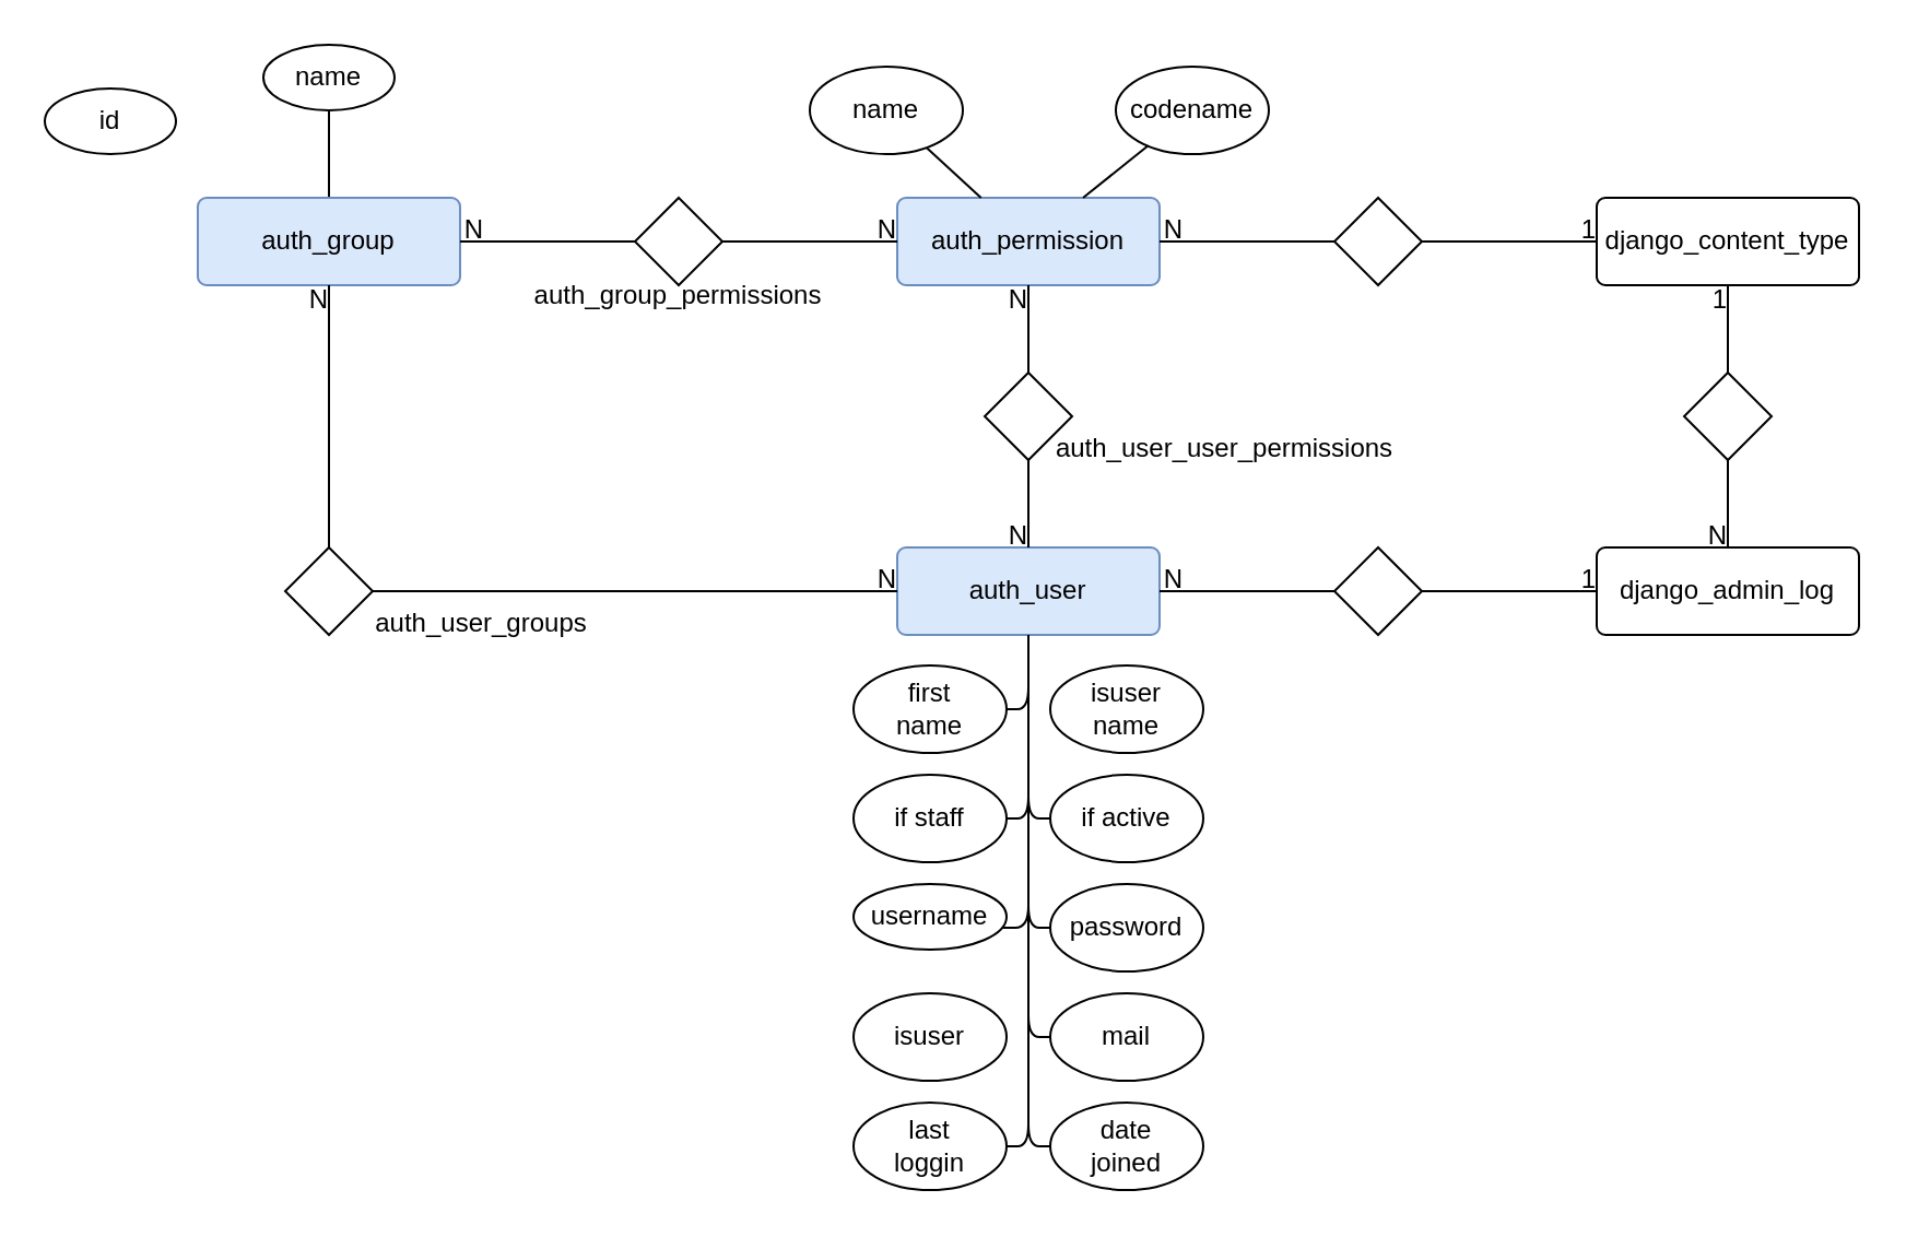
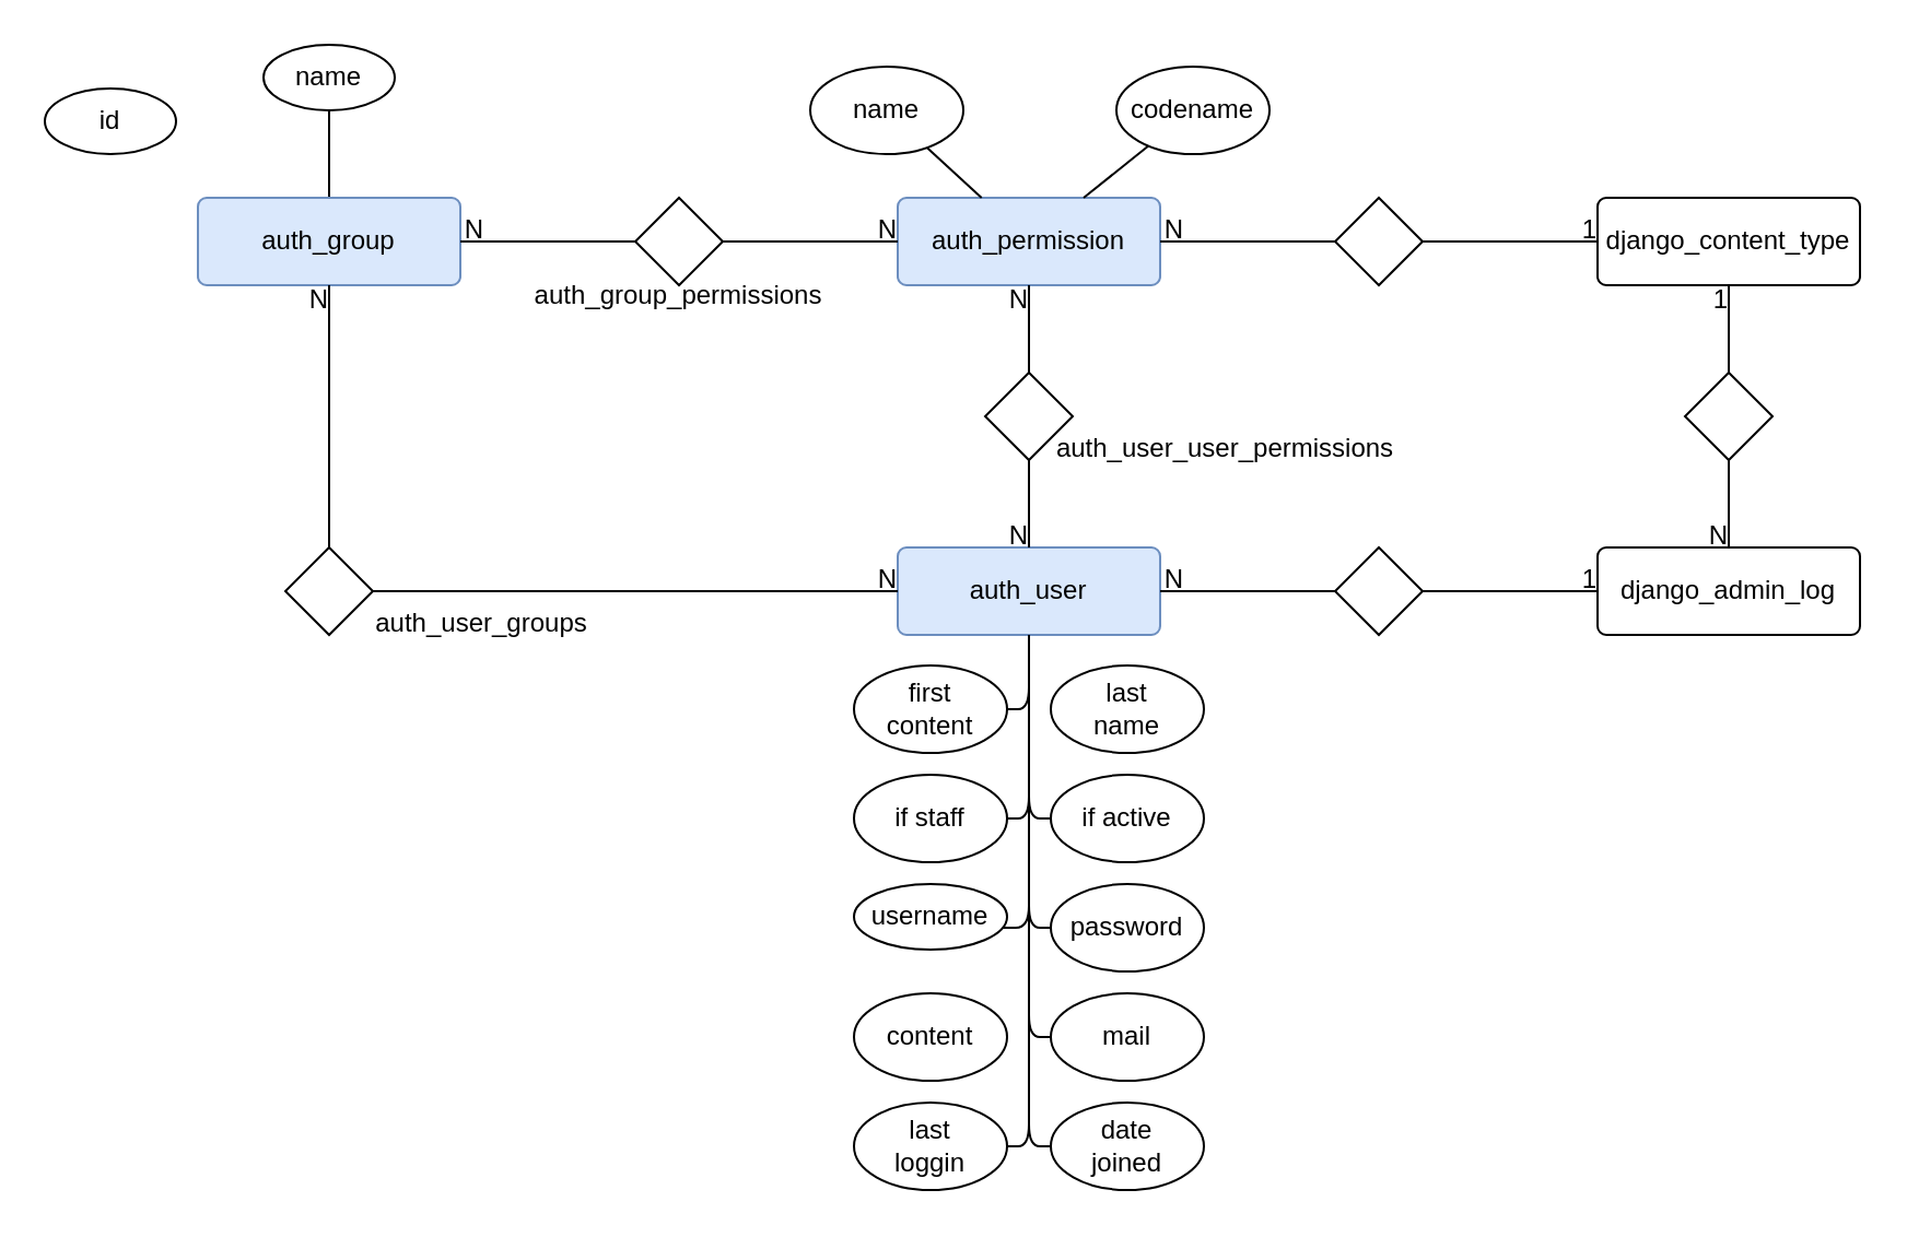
  <mxCell id="0" />
  <mxCell id="1" parent="0" />
  <mxCell id="2" value="auth_user" style="rounded=1;arcSize=10;whiteSpace=wrap;html=1;align=center;fillColor=#dae8fc;strokeColor=#6c8ebf;" parent="1" vertex="1"><mxGeometry x="410" y="250" width="120" height="40" as="geometry" /></mxCell>
  <mxCell id="3" value="" style="shape=rhombus;perimeter=rhombusPerimeter;whiteSpace=wrap;html=1;align=center;" parent="1" vertex="1"><mxGeometry x="290" y="90" width="40" height="40" as="geometry" /></mxCell>
  <mxCell id="4" value="auth_permission" style="rounded=1;arcSize=10;whiteSpace=wrap;html=1;align=center;fillColor=#dae8fc;strokeColor=#6c8ebf;" parent="1" vertex="1"><mxGeometry x="410" y="90" width="120" height="40" as="geometry" /></mxCell>
  <mxCell id="5" style="edgeStyle=none;html=1;exitX=0.5;exitY=0;exitDx=0;exitDy=0;endArrow=none;endFill=0;" edge="1" parent="1" source="6" target="41"><mxGeometry relative="1" as="geometry" /></mxCell>
  <mxCell id="6" value="auth_group" style="rounded=1;arcSize=10;whiteSpace=wrap;html=1;align=center;fillColor=#dae8fc;strokeColor=#6c8ebf;" parent="1" vertex="1"><mxGeometry x="90" y="90" width="120" height="40" as="geometry" /></mxCell>
  <mxCell id="7" value="" style="endArrow=none;html=1;rounded=0;shadow=0;labelBackgroundColor=none;labelBorderColor=none;sketch=0;" parent="1" source="3" target="6" edge="1"><mxGeometry relative="1" as="geometry"><mxPoint x="450" y="310" as="sourcePoint" /><mxPoint x="530" y="370" as="targetPoint" /></mxGeometry></mxCell>
  <mxCell id="8" value="N" style="resizable=0;html=1;align=right;verticalAlign=bottom;rounded=0;shadow=0;labelBorderColor=none;sketch=0;" parent="7" connectable="0" vertex="1"><mxGeometry x="1" relative="1" as="geometry"><mxPoint x="11" y="3" as="offset" /></mxGeometry></mxCell>
  <mxCell id="9" value="" style="endArrow=none;html=1;rounded=0;shadow=0;labelBackgroundColor=none;labelBorderColor=none;sketch=0;align=center;verticalAlign=top;" parent="1" source="3" target="4" edge="1"><mxGeometry relative="1" as="geometry"><mxPoint x="580" y="260" as="sourcePoint" /><mxPoint x="660" y="360" as="targetPoint" /></mxGeometry></mxCell>
  <mxCell id="10" value="N" style="resizable=0;html=1;align=right;verticalAlign=bottom;rounded=0;shadow=0;labelBorderColor=none;sketch=0;" parent="9" connectable="0" vertex="1"><mxGeometry x="1" relative="1" as="geometry"><mxPoint y="3" as="offset" /></mxGeometry></mxCell>
  <mxCell id="11" value="" style="shape=rhombus;perimeter=rhombusPerimeter;whiteSpace=wrap;html=1;align=center;" parent="1" vertex="1"><mxGeometry x="450" y="170" width="40" height="40" as="geometry" /></mxCell>
  <mxCell id="12" value="" style="endArrow=none;html=1;rounded=0;shadow=0;labelBackgroundColor=none;labelBorderColor=none;sketch=0;align=center;verticalAlign=top;" parent="1" source="11" target="4" edge="1"><mxGeometry relative="1" as="geometry"><mxPoint x="300" y="120" as="sourcePoint" /><mxPoint x="340" y="120" as="targetPoint" /></mxGeometry></mxCell>
  <mxCell id="13" value="N" style="resizable=0;html=1;align=right;verticalAlign=bottom;rounded=0;shadow=0;labelBorderColor=none;sketch=0;" parent="12" connectable="0" vertex="1"><mxGeometry x="1" relative="1" as="geometry"><mxPoint y="15" as="offset" /></mxGeometry></mxCell>
  <mxCell id="14" value="" style="endArrow=none;html=1;rounded=0;shadow=0;labelBackgroundColor=none;labelBorderColor=none;sketch=0;align=center;verticalAlign=top;" parent="1" source="11" target="2" edge="1"><mxGeometry relative="1" as="geometry"><mxPoint x="310" y="130" as="sourcePoint" /><mxPoint x="350" y="130" as="targetPoint" /></mxGeometry></mxCell>
  <mxCell id="15" value="N" style="resizable=0;html=1;align=right;verticalAlign=bottom;rounded=0;shadow=0;labelBorderColor=none;sketch=0;" parent="14" connectable="0" vertex="1"><mxGeometry x="1" relative="1" as="geometry"><mxPoint y="3" as="offset" /></mxGeometry></mxCell>
  <mxCell id="16" value="" style="shape=rhombus;perimeter=rhombusPerimeter;whiteSpace=wrap;html=1;align=center;" parent="1" vertex="1"><mxGeometry x="130" y="250" width="40" height="40" as="geometry" /></mxCell>
  <mxCell id="17" value="" style="endArrow=none;html=1;rounded=0;shadow=0;labelBackgroundColor=none;labelBorderColor=none;sketch=0;align=center;verticalAlign=top;" parent="1" source="16" target="6" edge="1"><mxGeometry relative="1" as="geometry"><mxPoint x="400" y="180" as="sourcePoint" /><mxPoint x="400" y="140" as="targetPoint" /></mxGeometry></mxCell>
  <mxCell id="18" value="N" style="resizable=0;html=1;align=right;verticalAlign=bottom;rounded=0;shadow=0;labelBorderColor=none;sketch=0;" parent="17" connectable="0" vertex="1"><mxGeometry x="1" relative="1" as="geometry"><mxPoint y="15" as="offset" /></mxGeometry></mxCell>
  <mxCell id="19" value="" style="endArrow=none;html=1;rounded=0;shadow=0;labelBackgroundColor=none;labelBorderColor=none;sketch=0;align=center;verticalAlign=top;" parent="1" source="16" target="2" edge="1"><mxGeometry relative="1" as="geometry"><mxPoint x="300" y="120" as="sourcePoint" /><mxPoint x="340" y="120" as="targetPoint" /></mxGeometry></mxCell>
  <mxCell id="20" value="N" style="resizable=0;html=1;align=right;verticalAlign=bottom;rounded=0;shadow=0;labelBorderColor=none;sketch=0;" parent="19" connectable="0" vertex="1"><mxGeometry x="1" relative="1" as="geometry"><mxPoint y="3" as="offset" /></mxGeometry></mxCell>
  <mxCell id="21" value="auth_group_permissions" style="text;html=1;strokeColor=none;fillColor=none;align=center;verticalAlign=middle;whiteSpace=wrap;rounded=0;" parent="1" vertex="1"><mxGeometry x="280" y="120" width="60" height="30" as="geometry" /></mxCell>
  <mxCell id="22" value="auth_user_user_permissions" style="text;html=1;strokeColor=none;fillColor=none;align=center;verticalAlign=middle;whiteSpace=wrap;rounded=0;" parent="1" vertex="1"><mxGeometry x="530" y="190" width="60" height="30" as="geometry" /></mxCell>
  <mxCell id="23" value="auth_user_groups" style="text;html=1;strokeColor=none;fillColor=none;align=center;verticalAlign=middle;whiteSpace=wrap;rounded=0;" parent="1" vertex="1"><mxGeometry x="190" y="270" width="60" height="30" as="geometry" /></mxCell>
  <mxCell id="24" value="django_admin_log" style="rounded=1;arcSize=10;whiteSpace=wrap;html=1;align=center;" parent="1" vertex="1"><mxGeometry x="730" y="250" width="120" height="40" as="geometry" /></mxCell>
  <mxCell id="25" value="django_content_type" style="rounded=1;arcSize=10;whiteSpace=wrap;html=1;align=center;" parent="1" vertex="1"><mxGeometry x="730" y="90" width="120" height="40" as="geometry" /></mxCell>
  <mxCell id="26" value="" style="shape=rhombus;perimeter=rhombusPerimeter;whiteSpace=wrap;html=1;align=center;" parent="1" vertex="1"><mxGeometry x="610" y="90" width="40" height="40" as="geometry" /></mxCell>
  <mxCell id="27" value="" style="shape=rhombus;perimeter=rhombusPerimeter;whiteSpace=wrap;html=1;align=center;" parent="1" vertex="1"><mxGeometry x="610" y="250" width="40" height="40" as="geometry" /></mxCell>
  <mxCell id="28" value="" style="shape=rhombus;perimeter=rhombusPerimeter;whiteSpace=wrap;html=1;align=center;" parent="1" vertex="1"><mxGeometry x="770" y="170" width="40" height="40" as="geometry" /></mxCell>
  <mxCell id="29" value="" style="endArrow=none;html=1;rounded=0;shadow=0;labelBackgroundColor=none;labelBorderColor=none;sketch=0;" parent="1" source="26" target="4" edge="1"><mxGeometry relative="1" as="geometry"><mxPoint x="300" y="120" as="sourcePoint" /><mxPoint x="220" y="120" as="targetPoint" /></mxGeometry></mxCell>
  <mxCell id="30" value="N" style="resizable=0;html=1;align=right;verticalAlign=bottom;rounded=0;shadow=0;labelBorderColor=none;sketch=0;" parent="29" connectable="0" vertex="1"><mxGeometry x="1" relative="1" as="geometry"><mxPoint x="11" y="3" as="offset" /></mxGeometry></mxCell>
  <mxCell id="31" value="" style="endArrow=none;html=1;rounded=0;shadow=0;labelBackgroundColor=none;labelBorderColor=none;sketch=0;" parent="1" source="27" target="2" edge="1"><mxGeometry relative="1" as="geometry"><mxPoint x="620" y="120" as="sourcePoint" /><mxPoint x="540" y="120" as="targetPoint" /></mxGeometry></mxCell>
  <mxCell id="32" value="N" style="resizable=0;html=1;align=right;verticalAlign=bottom;rounded=0;shadow=0;labelBorderColor=none;sketch=0;" parent="31" connectable="0" vertex="1"><mxGeometry x="1" relative="1" as="geometry"><mxPoint x="11" y="3" as="offset" /></mxGeometry></mxCell>
  <mxCell id="33" value="" style="endArrow=none;html=1;rounded=0;shadow=0;labelBackgroundColor=none;labelBorderColor=none;sketch=0;align=center;verticalAlign=top;" parent="1" source="26" target="25" edge="1"><mxGeometry relative="1" as="geometry"><mxPoint x="340" y="120" as="sourcePoint" /><mxPoint x="420" y="120" as="targetPoint" /></mxGeometry></mxCell>
  <mxCell id="34" value="1" style="resizable=0;html=1;align=right;verticalAlign=bottom;rounded=0;shadow=0;labelBorderColor=none;sketch=0;" parent="33" connectable="0" vertex="1"><mxGeometry x="1" relative="1" as="geometry"><mxPoint y="3" as="offset" /></mxGeometry></mxCell>
  <mxCell id="35" value="" style="endArrow=none;html=1;rounded=0;shadow=0;labelBackgroundColor=none;labelBorderColor=none;sketch=0;align=center;verticalAlign=top;" parent="1" source="27" target="24" edge="1"><mxGeometry relative="1" as="geometry"><mxPoint x="660" y="120" as="sourcePoint" /><mxPoint x="740" y="120" as="targetPoint" /></mxGeometry></mxCell>
  <mxCell id="36" value="1" style="resizable=0;html=1;align=right;verticalAlign=bottom;rounded=0;shadow=0;labelBorderColor=none;sketch=0;" parent="35" connectable="0" vertex="1"><mxGeometry x="1" relative="1" as="geometry"><mxPoint y="3" as="offset" /></mxGeometry></mxCell>
  <mxCell id="37" value="" style="endArrow=none;html=1;rounded=0;shadow=0;labelBackgroundColor=none;labelBorderColor=none;sketch=0;align=center;verticalAlign=top;" parent="1" source="28" target="24" edge="1"><mxGeometry relative="1" as="geometry"><mxPoint x="480" y="220" as="sourcePoint" /><mxPoint x="480" y="260" as="targetPoint" /></mxGeometry></mxCell>
  <mxCell id="38" value="N" style="resizable=0;html=1;align=right;verticalAlign=bottom;rounded=0;shadow=0;labelBorderColor=none;sketch=0;" parent="37" connectable="0" vertex="1"><mxGeometry x="1" relative="1" as="geometry"><mxPoint y="3" as="offset" /></mxGeometry></mxCell>
  <mxCell id="39" value="" style="endArrow=none;html=1;rounded=0;shadow=0;labelBackgroundColor=none;labelBorderColor=none;sketch=0;align=center;verticalAlign=top;" parent="1" source="28" target="25" edge="1"><mxGeometry relative="1" as="geometry"><mxPoint x="480" y="180" as="sourcePoint" /><mxPoint x="480" y="140" as="targetPoint" /></mxGeometry></mxCell>
  <mxCell id="40" value="1" style="resizable=0;html=1;align=right;verticalAlign=bottom;rounded=0;shadow=0;labelBorderColor=none;sketch=0;" parent="39" connectable="0" vertex="1"><mxGeometry x="1" relative="1" as="geometry"><mxPoint y="15" as="offset" /></mxGeometry></mxCell>
  <mxCell id="41" value="name" style="ellipse;whiteSpace=wrap;html=1;" vertex="1" parent="1"><mxGeometry x="120" y="20" width="60" height="30" as="geometry" /></mxCell>
  <mxCell id="42" value="id" style="ellipse;whiteSpace=wrap;html=1;" vertex="1" parent="1"><mxGeometry x="20" y="40" width="60" height="30" as="geometry" /></mxCell>
  <mxCell id="43" value="codename" style="ellipse;whiteSpace=wrap;html=1;" vertex="1" parent="1"><mxGeometry x="510" y="30" width="70" height="40" as="geometry" /></mxCell>
  <mxCell id="44" value="name" style="ellipse;whiteSpace=wrap;html=1;" vertex="1" parent="1"><mxGeometry x="370" y="30" width="70" height="40" as="geometry" /></mxCell>
  <mxCell id="45" value="" style="endArrow=none;html=1;" edge="1" parent="1" source="44" target="4"><mxGeometry width="50" height="50" relative="1" as="geometry"><mxPoint x="520" y="120" as="sourcePoint" /><mxPoint x="570" y="70" as="targetPoint" /></mxGeometry></mxCell>
  <mxCell id="46" value="" style="endArrow=none;html=1;" edge="1" parent="1" source="43" target="4"><mxGeometry width="50" height="50" relative="1" as="geometry"><mxPoint x="520" y="120" as="sourcePoint" /><mxPoint x="570" y="70" as="targetPoint" /></mxGeometry></mxCell>
- <mxCell id="47" value="isuser&lt;br&gt;name" style="ellipse;whiteSpace=wrap;html=1;" vertex="1" parent="1"><mxGeometry x="480" y="304" width="70" height="40" as="geometry" /></mxCell>
+ <mxCell id="47" value="last&lt;br&gt;name" style="ellipse;whiteSpace=wrap;html=1;" vertex="1" parent="1"><mxGeometry x="480" y="304" width="70" height="40" as="geometry" /></mxCell>
  <mxCell id="48" value="if active" style="ellipse;whiteSpace=wrap;html=1;" vertex="1" parent="1"><mxGeometry x="480" y="354" width="70" height="40" as="geometry" /></mxCell>
  <mxCell id="49" value="password" style="ellipse;whiteSpace=wrap;html=1;" vertex="1" parent="1"><mxGeometry x="480" y="404" width="70" height="40" as="geometry" /></mxCell>
  <mxCell id="50" value="mail" style="ellipse;whiteSpace=wrap;html=1;" vertex="1" parent="1"><mxGeometry x="480" y="454" width="70" height="40" as="geometry" /></mxCell>
  <mxCell id="51" value="date&lt;br&gt;joined" style="ellipse;whiteSpace=wrap;html=1;" vertex="1" parent="1"><mxGeometry x="480" y="504" width="70" height="40" as="geometry" /></mxCell>
- <mxCell id="52" value="first&lt;br&gt;name" style="ellipse;whiteSpace=wrap;html=1;" vertex="1" parent="1"><mxGeometry x="390" y="304" width="70" height="40" as="geometry" /></mxCell>
+ <mxCell id="52" value="first&lt;br&gt;content" style="ellipse;whiteSpace=wrap;html=1;" vertex="1" parent="1"><mxGeometry x="390" y="304" width="70" height="40" as="geometry" /></mxCell>
  <mxCell id="53" value="if staff" style="ellipse;whiteSpace=wrap;html=1;" vertex="1" parent="1"><mxGeometry x="390" y="354" width="70" height="40" as="geometry" /></mxCell>
  <mxCell id="54" value="username" style="ellipse;whiteSpace=wrap;html=1;" vertex="1" parent="1"><mxGeometry x="390" y="404" width="70" height="30" as="geometry" /></mxCell>
- <mxCell id="55" value="isuser" style="ellipse;whiteSpace=wrap;html=1;" vertex="1" parent="1"><mxGeometry x="390" y="454" width="70" height="40" as="geometry" /></mxCell>
+ <mxCell id="55" value="content" style="ellipse;whiteSpace=wrap;html=1;" vertex="1" parent="1"><mxGeometry x="390" y="454" width="70" height="40" as="geometry" /></mxCell>
  <mxCell id="56" value="last&lt;br&gt;loggin" style="ellipse;whiteSpace=wrap;html=1;" vertex="1" parent="1"><mxGeometry x="390" y="504" width="70" height="40" as="geometry" /></mxCell>
  <mxCell id="57" value="" style="endArrow=none;html=1;edgeStyle=orthogonalEdgeStyle;" edge="1" parent="1" source="48" target="2"><mxGeometry width="50" height="50" relative="1" as="geometry"><mxPoint x="525" y="340" as="sourcePoint" /><mxPoint x="480" y="300" as="targetPoint" /><Array as="points"><mxPoint x="470" y="374" /></Array></mxGeometry></mxCell>
  <mxCell id="58" value="" style="endArrow=none;html=1;edgeStyle=orthogonalEdgeStyle;" edge="1" parent="1" source="49" target="2"><mxGeometry width="50" height="50" relative="1" as="geometry"><mxPoint x="535" y="350" as="sourcePoint" /><mxPoint x="490" y="310" as="targetPoint" /><Array as="points"><mxPoint x="470" y="424" /></Array></mxGeometry></mxCell>
  <mxCell id="59" value="" style="endArrow=none;html=1;edgeStyle=orthogonalEdgeStyle;" edge="1" parent="1" source="50" target="2"><mxGeometry width="50" height="50" relative="1" as="geometry"><mxPoint x="545" y="360" as="sourcePoint" /><mxPoint x="500" y="320" as="targetPoint" /><Array as="points"><mxPoint x="470" y="474" /></Array></mxGeometry></mxCell>
  <mxCell id="60" value="" style="endArrow=none;html=1;edgeStyle=orthogonalEdgeStyle;" edge="1" parent="1" source="51" target="2"><mxGeometry width="50" height="50" relative="1" as="geometry"><mxPoint x="555" y="370" as="sourcePoint" /><mxPoint x="510" y="330" as="targetPoint" /><Array as="points"><mxPoint x="470" y="524" /></Array></mxGeometry></mxCell>
  <mxCell id="61" value="" style="endArrow=none;html=1;edgeStyle=orthogonalEdgeStyle;" edge="1" parent="1" source="52" target="2"><mxGeometry width="50" height="50" relative="1" as="geometry"><mxPoint x="490" y="360" as="sourcePoint" /><mxPoint x="480" y="300" as="targetPoint" /><Array as="points"><mxPoint x="470" y="324" /></Array></mxGeometry></mxCell>
  <mxCell id="62" value="" style="endArrow=none;html=1;edgeStyle=orthogonalEdgeStyle;" edge="1" parent="1" source="53" target="2"><mxGeometry width="50" height="50" relative="1" as="geometry"><mxPoint x="490" y="410" as="sourcePoint" /><mxPoint x="480" y="300" as="targetPoint" /><Array as="points"><mxPoint x="470" y="374" /></Array></mxGeometry></mxCell>
  <mxCell id="63" value="" style="endArrow=none;html=1;edgeStyle=orthogonalEdgeStyle;" edge="1" parent="1" source="54" target="2"><mxGeometry width="50" height="50" relative="1" as="geometry"><mxPoint x="490" y="460" as="sourcePoint" /><mxPoint x="480" y="300" as="targetPoint" /><Array as="points"><mxPoint x="470" y="424" /></Array></mxGeometry></mxCell>
  <mxCell id="64" value="" style="endArrow=none;html=1;edgeStyle=orthogonalEdgeStyle;" edge="1" parent="1" source="56" target="2"><mxGeometry width="50" height="50" relative="1" as="geometry"><mxPoint x="490" y="560" as="sourcePoint" /><mxPoint x="480" y="300" as="targetPoint" /><Array as="points"><mxPoint x="470" y="524" /></Array></mxGeometry></mxCell>
